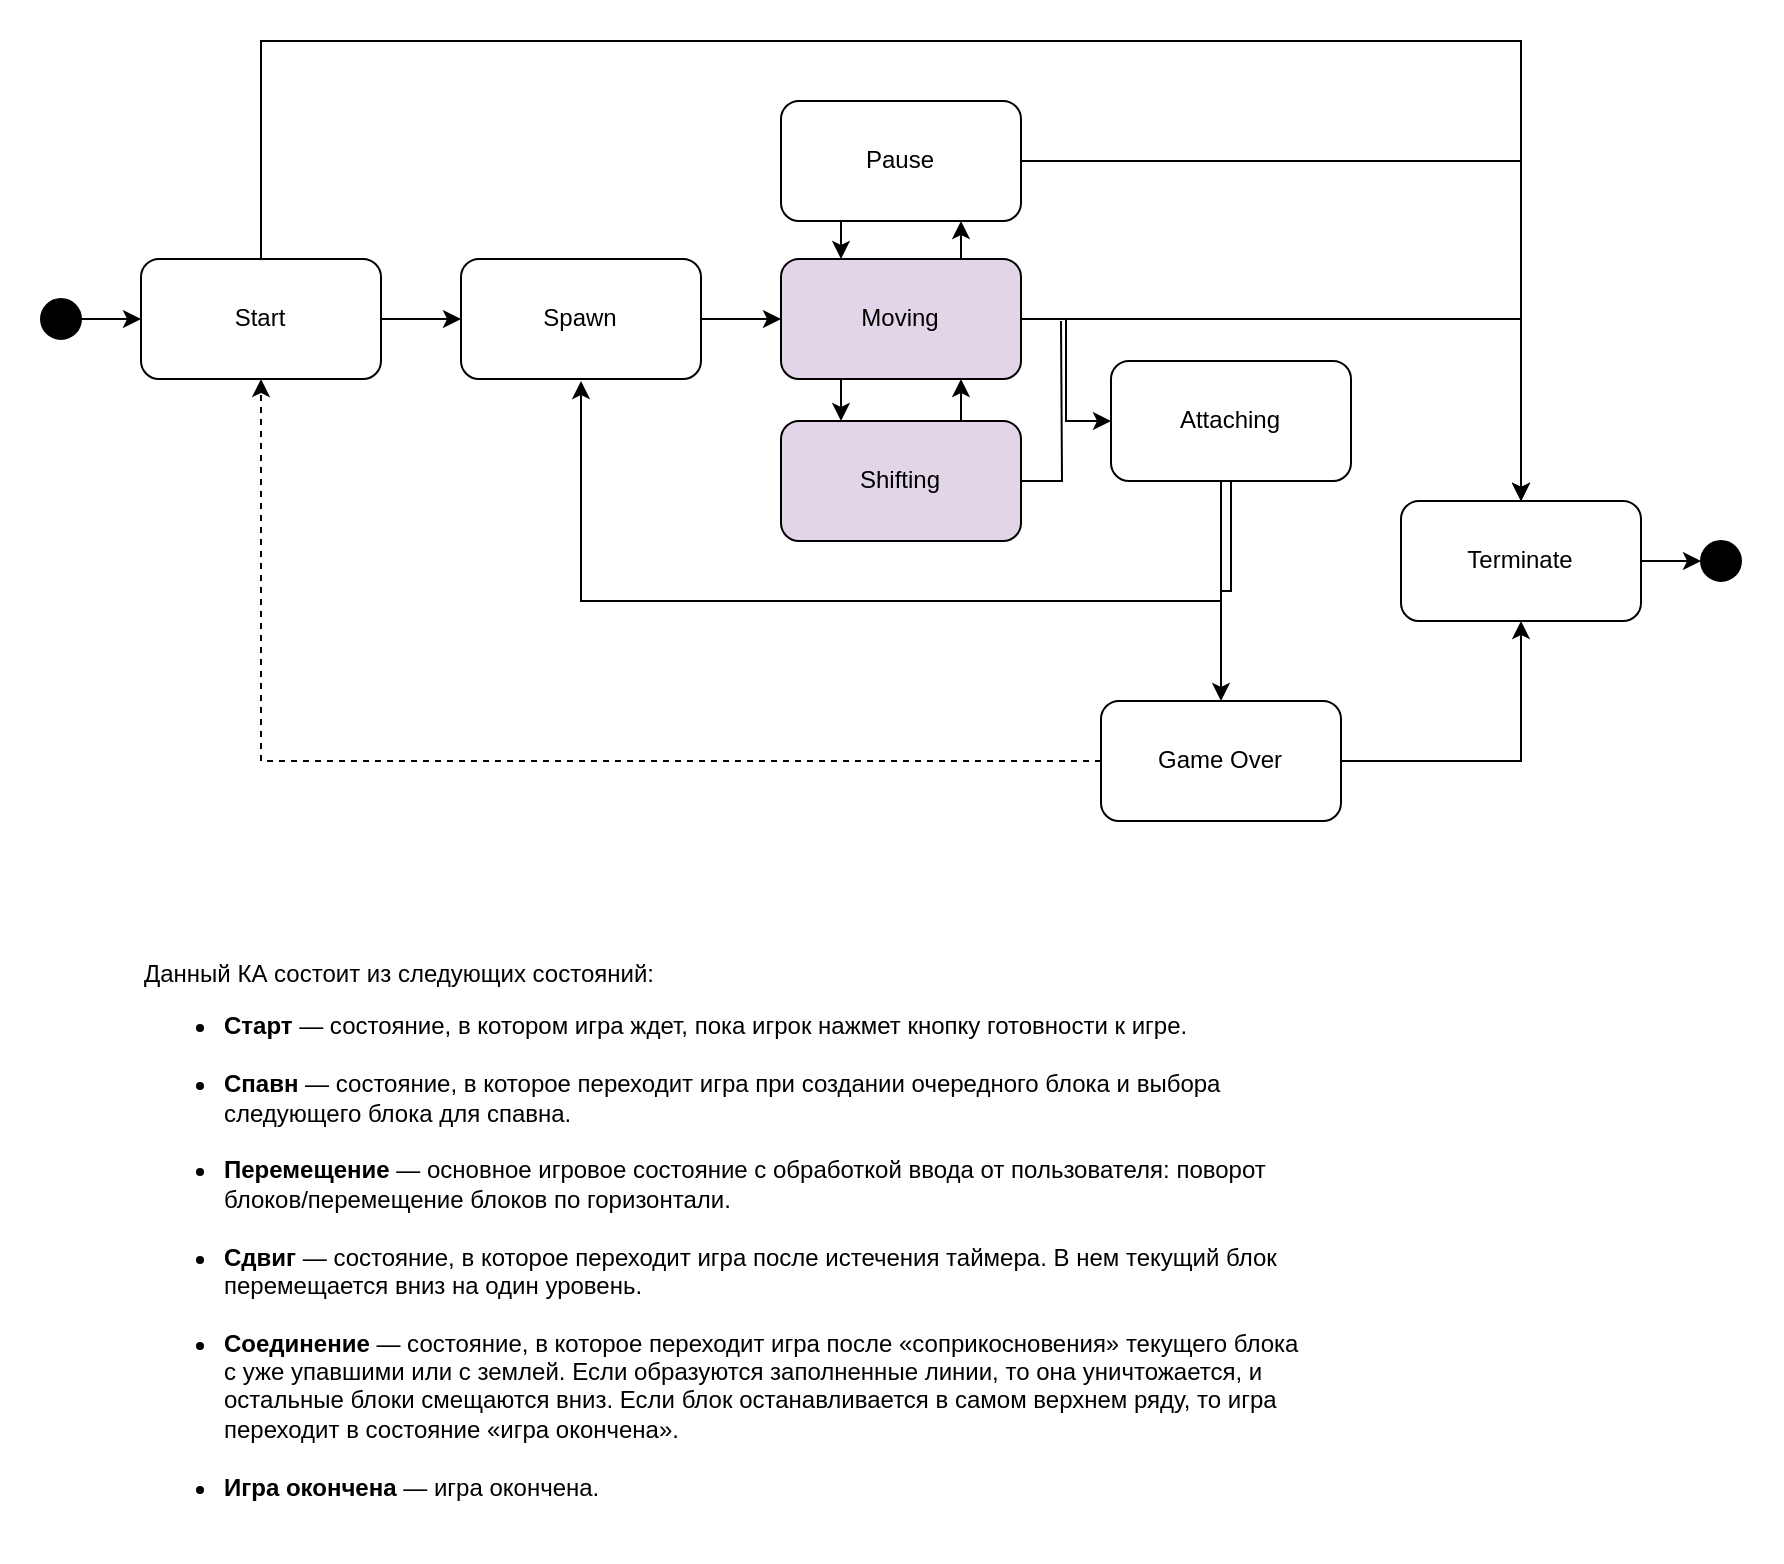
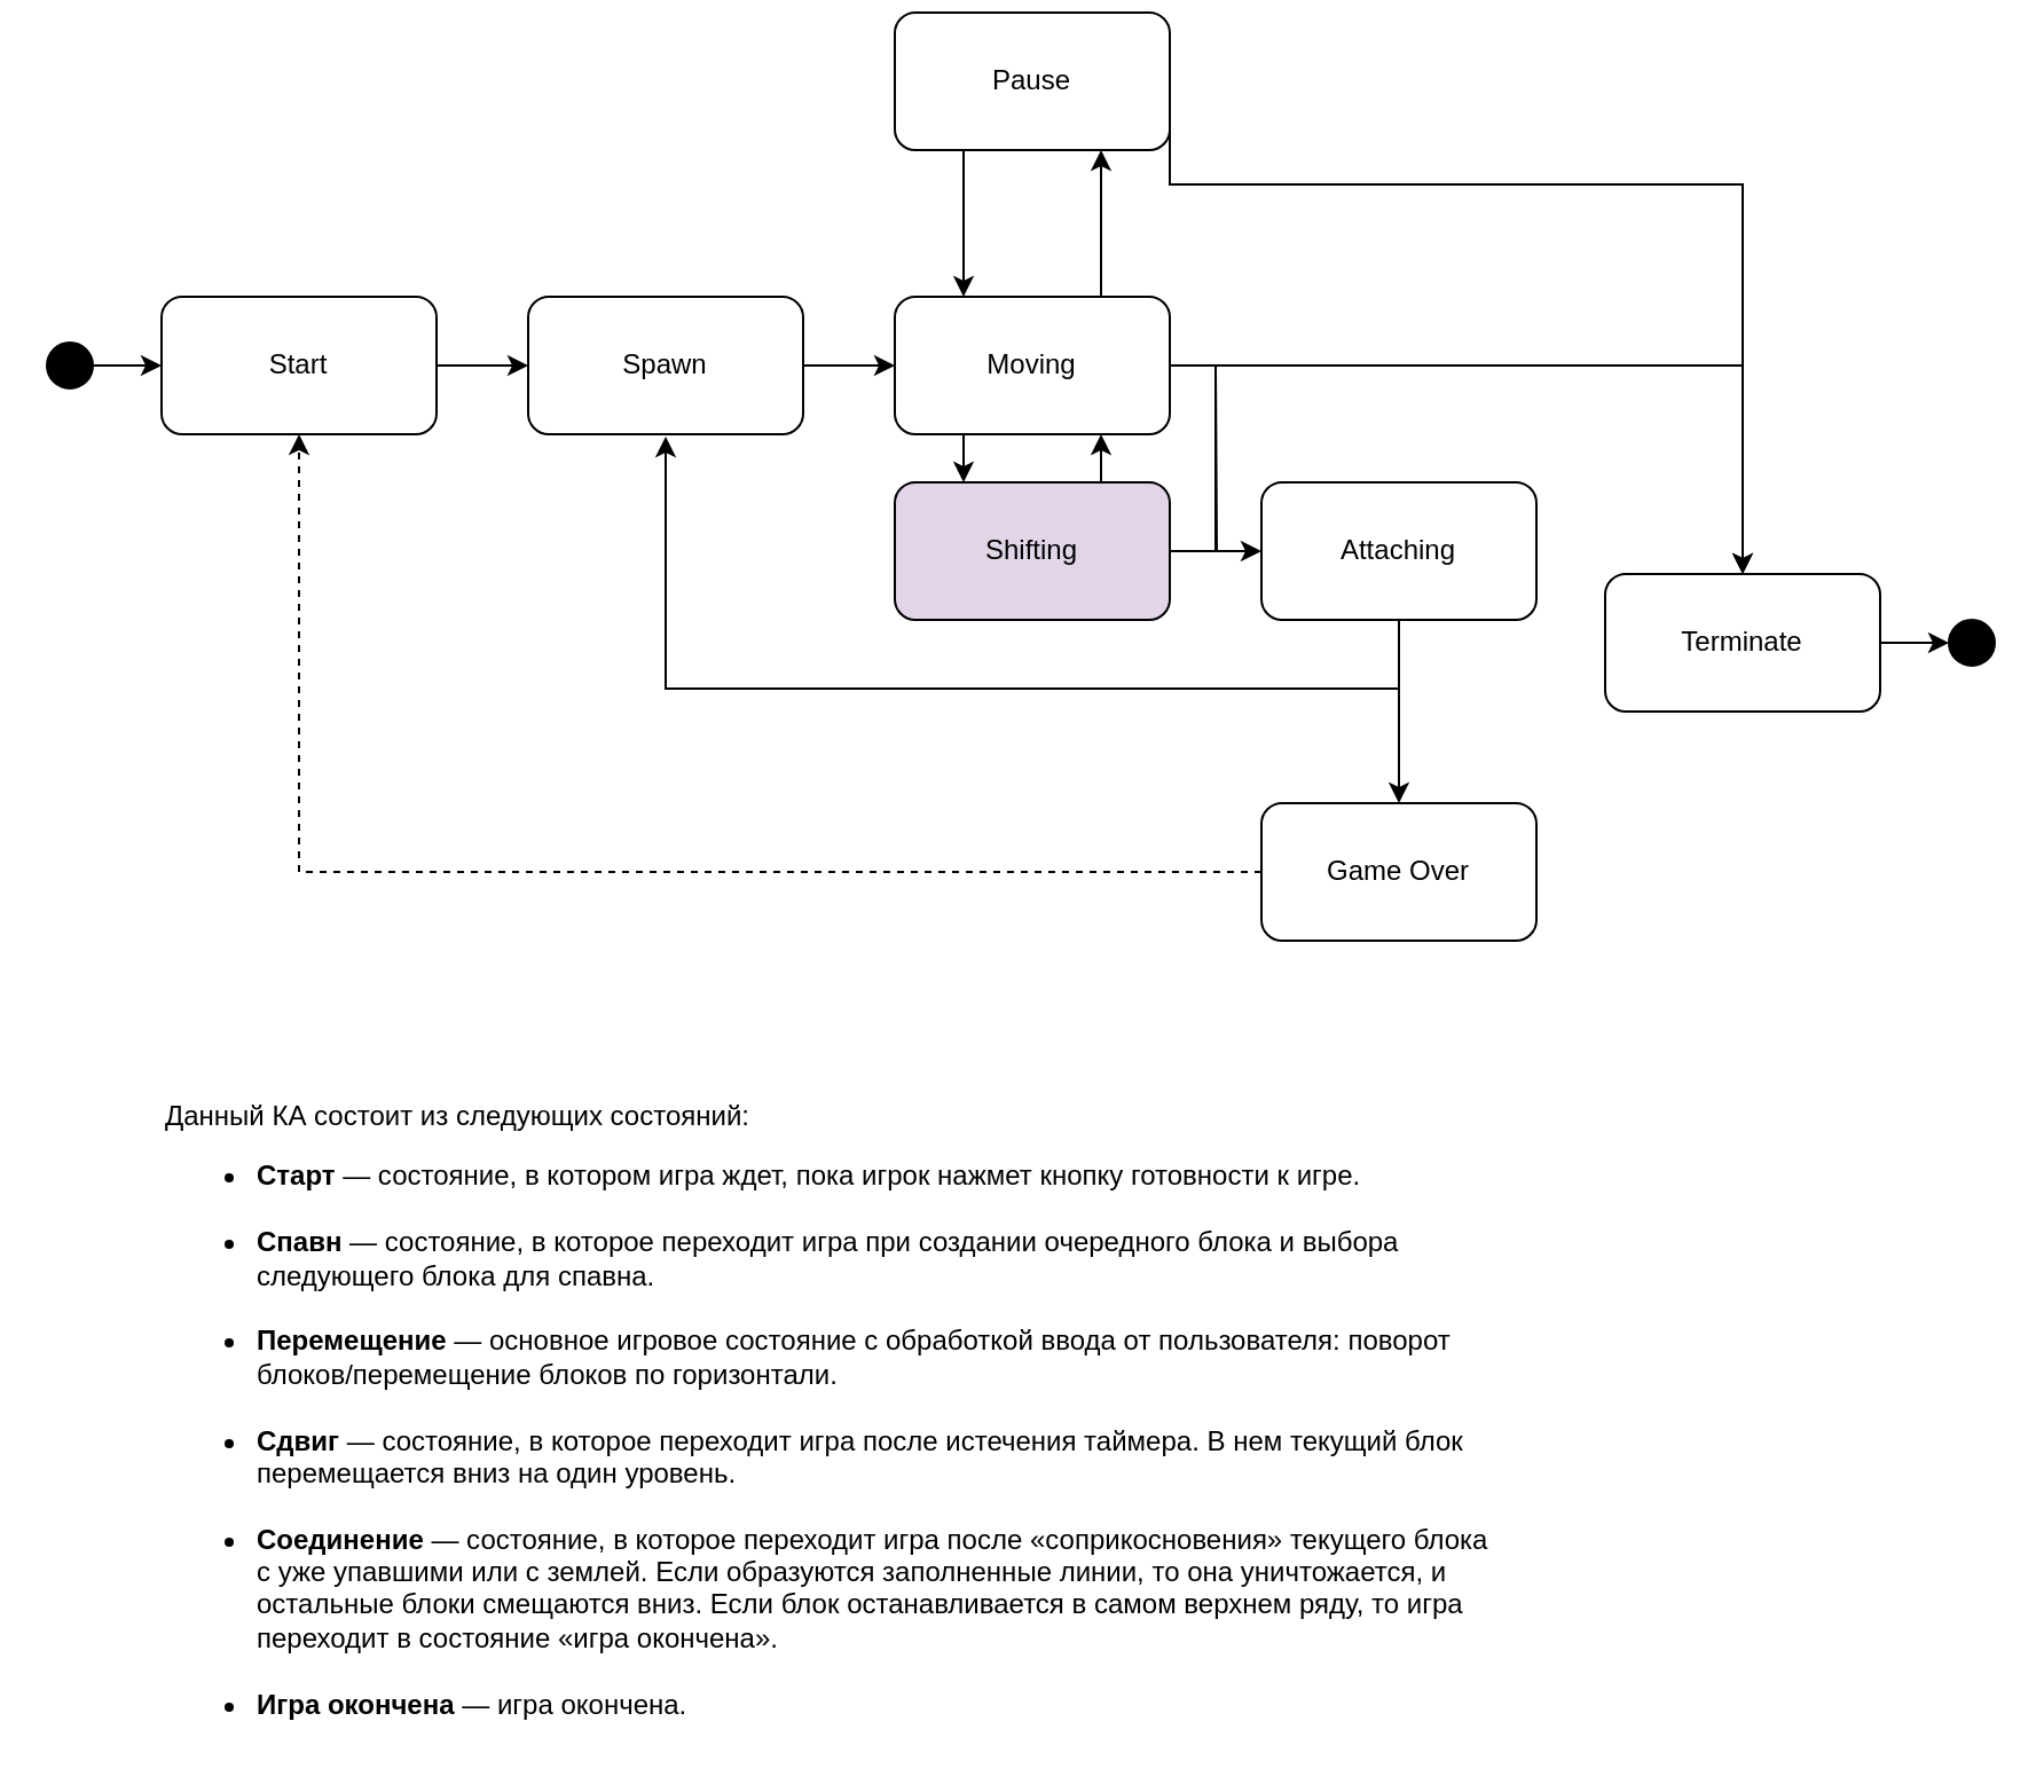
  <mxCell id="0" />
  <mxCell id="1" parent="0" />
  <mxCell id="2" style="edgeStyle=orthogonalEdgeStyle;rounded=0;orthogonalLoop=1;jettySize=auto;html=1;exitX=1;exitY=0.5;exitDx=0;exitDy=0;entryX=0;entryY=0.5;entryDx=0;entryDy=0;" edge="1" parent="1" source="4" target="6"><mxGeometry relative="1" as="geometry" /></mxCell>
- <mxCell id="3" style="edgeStyle=orthogonalEdgeStyle;rounded=0;orthogonalLoop=1;jettySize=auto;html=1;exitX=0.5;exitY=0;exitDx=0;exitDy=0;entryX=0.5;entryY=0;entryDx=0;entryDy=0;" edge="1" parent="1" source="4" target="23"><mxGeometry relative="1" as="geometry"><Array as="points"><mxPoint x="130" y="20" /><mxPoint x="760" y="20" /></Array></mxGeometry></mxCell>
  <mxCell id="4" value="Start" style="rounded=1;whiteSpace=wrap;html=1;" vertex="1" parent="1"><mxGeometry x="70" y="129" width="120" height="60" as="geometry" /></mxCell>
  <mxCell id="5" style="edgeStyle=orthogonalEdgeStyle;rounded=0;orthogonalLoop=1;jettySize=auto;html=1;exitX=1;exitY=0.5;exitDx=0;exitDy=0;entryX=0;entryY=0.5;entryDx=0;entryDy=0;" edge="1" parent="1" source="6" target="11"><mxGeometry relative="1" as="geometry" /></mxCell>
  <mxCell id="6" value="Spawn" style="rounded=1;whiteSpace=wrap;html=1;" vertex="1" parent="1"><mxGeometry x="230" y="129" width="120" height="60" as="geometry" /></mxCell>
  <mxCell id="7" style="edgeStyle=orthogonalEdgeStyle;rounded=0;orthogonalLoop=1;jettySize=auto;html=1;exitX=0.25;exitY=1;exitDx=0;exitDy=0;entryX=0.25;entryY=0;entryDx=0;entryDy=0;" edge="1" parent="1" source="11" target="14"><mxGeometry relative="1" as="geometry" /></mxCell>
  <mxCell id="8" style="edgeStyle=orthogonalEdgeStyle;rounded=0;orthogonalLoop=1;jettySize=auto;html=1;exitX=1;exitY=0.5;exitDx=0;exitDy=0;entryX=0;entryY=0.5;entryDx=0;entryDy=0;" edge="1" parent="1" source="11" target="17"><mxGeometry relative="1" as="geometry" /></mxCell>
  <mxCell id="9" style="edgeStyle=orthogonalEdgeStyle;rounded=0;orthogonalLoop=1;jettySize=auto;html=1;exitX=0.75;exitY=0;exitDx=0;exitDy=0;entryX=0.75;entryY=1;entryDx=0;entryDy=0;" edge="1" parent="1" source="11" target="26"><mxGeometry relative="1" as="geometry" /></mxCell>
  <mxCell id="10" style="edgeStyle=orthogonalEdgeStyle;rounded=0;orthogonalLoop=1;jettySize=auto;html=1;exitX=1;exitY=0.5;exitDx=0;exitDy=0;" edge="1" parent="1" source="11" target="23"><mxGeometry relative="1" as="geometry" /></mxCell>
- <mxCell id="11" value="Moving" style="rounded=1;whiteSpace=wrap;html=1;fillColor=#e1d5e7;" vertex="1" parent="1"><mxGeometry x="390" y="129" width="120" height="60" as="geometry" /></mxCell>
+ <mxCell id="11" value="Moving" style="rounded=1;whiteSpace=wrap;html=1;" vertex="1" parent="1"><mxGeometry x="390" y="129" width="120" height="60" as="geometry" /></mxCell>
  <mxCell id="12" style="edgeStyle=orthogonalEdgeStyle;rounded=0;orthogonalLoop=1;jettySize=auto;html=1;exitX=0.75;exitY=0;exitDx=0;exitDy=0;entryX=0.75;entryY=1;entryDx=0;entryDy=0;" edge="1" parent="1" source="14" target="11"><mxGeometry relative="1" as="geometry" /></mxCell>
  <mxCell id="13" style="edgeStyle=orthogonalEdgeStyle;rounded=0;orthogonalLoop=1;jettySize=auto;html=1;exitX=1;exitY=0.5;exitDx=0;exitDy=0;endArrow=none;endFill=0;" edge="1" parent="1" source="14"><mxGeometry relative="1" as="geometry"><mxPoint x="530" y="160" as="targetPoint" /></mxGeometry></mxCell>
  <mxCell id="14" value="Shifting" style="rounded=1;whiteSpace=wrap;html=1;fillColor=#e1d5e7;" vertex="1" parent="1"><mxGeometry x="390" y="210" width="120" height="60" as="geometry" /></mxCell>
  <mxCell id="15" style="edgeStyle=orthogonalEdgeStyle;rounded=0;orthogonalLoop=1;jettySize=auto;html=1;exitX=0.5;exitY=0;exitDx=0;exitDy=0;" edge="1" parent="1" source="17"><mxGeometry relative="1" as="geometry"><mxPoint x="290" y="190" as="targetPoint" /><Array as="points"><mxPoint x="610" y="300" /><mxPoint x="290" y="300" /></Array></mxGeometry></mxCell>
  <mxCell id="16" style="edgeStyle=orthogonalEdgeStyle;rounded=0;orthogonalLoop=1;jettySize=auto;html=1;exitX=0.5;exitY=1;exitDx=0;exitDy=0;" edge="1" parent="1" source="17" target="20"><mxGeometry relative="1" as="geometry" /></mxCell>
- <mxCell id="17" value="Attaching" style="rounded=1;whiteSpace=wrap;html=1;" vertex="1" parent="1"><mxGeometry x="555" y="180" width="120" height="60" as="geometry" /></mxCell>
+ <mxCell id="17" value="Attaching" style="rounded=1;whiteSpace=wrap;html=1;" vertex="1" parent="1"><mxGeometry x="550" y="210" width="120" height="60" as="geometry" /></mxCell>
  <mxCell id="18" style="edgeStyle=orthogonalEdgeStyle;rounded=0;orthogonalLoop=1;jettySize=auto;html=1;exitX=0;exitY=0.5;exitDx=0;exitDy=0;entryX=0.5;entryY=1;entryDx=0;entryDy=0;dashed=1;" edge="1" parent="1" source="20" target="4"><mxGeometry relative="1" as="geometry" /></mxCell>
- <mxCell id="19" style="edgeStyle=orthogonalEdgeStyle;rounded=0;orthogonalLoop=1;jettySize=auto;html=1;exitX=1;exitY=0.5;exitDx=0;exitDy=0;entryX=0.5;entryY=1;entryDx=0;entryDy=0;" edge="1" parent="1" source="20" target="23"><mxGeometry relative="1" as="geometry" /></mxCell>
  <mxCell id="20" value="Game Over" style="rounded=1;whiteSpace=wrap;html=1;" vertex="1" parent="1"><mxGeometry x="550" y="350" width="120" height="60" as="geometry" /></mxCell>
  <mxCell id="21" value="&lt;p dir=&quot;auto&quot; data-sourcepos=&quot;89:1-89:76&quot;&gt;Данный КА состоит из следующих состояний:&lt;/p&gt;&lt;ul dir=&quot;auto&quot; data-sourcepos=&quot;91:1-97:0&quot;&gt;&lt;li data-sourcepos=&quot;91:1-91:153&quot;&gt;&lt;b&gt;Старт&lt;/b&gt; — состояние, в котором игра ждет, пока игрок нажмет кнопку готовности к игре.&lt;/li&gt;&lt;br&gt;&lt;li data-sourcepos=&quot;92:1-92:207&quot;&gt;&lt;b&gt;Спавн&lt;/b&gt; — состояние, в которое переходит игра при создании очередного блока и выбора следующего блока для спавна.&lt;/li&gt;&lt;br&gt;&lt;li data-sourcepos=&quot;93:1-93:238&quot;&gt;&lt;b&gt;Перемещение&lt;/b&gt; — основное игровое состояние с обработкой ввода от пользователя: поворот блоков/перемещение блоков по горизонтали.&lt;/li&gt;&lt;br&gt;&lt;li data-sourcepos=&quot;94:1-94:226&quot;&gt;&lt;b&gt;Сдвиг&lt;/b&gt; — состояние, в которое переходит игра после истечения таймера. В нем текущий блок перемещается вниз на один уровень.&lt;/li&gt;&lt;br&gt;&lt;li data-sourcepos=&quot;95:1-95:556&quot;&gt;&lt;b&gt;Соединение&lt;/b&gt; — состояние, в которое переходит игра после «соприкосновения» текущего блока с уже упавшими или с землей. Если образуются заполненные линии, то она уничтожается, и остальные блоки смещаются вниз. Если блок останавливается в самом верхнем ряду, то игра переходит в состояние «игра окончена».&lt;/li&gt;&lt;br&gt;&lt;li data-sourcepos=&quot;96:1-97:0&quot;&gt;&lt;b&gt;Игра окончена&lt;/b&gt; — игра окончена.&lt;/li&gt;&lt;/ul&gt;" style="text;html=1;align=left;verticalAlign=middle;whiteSpace=wrap;rounded=0;" vertex="1" parent="1"><mxGeometry x="70" y="470" width="580" height="290" as="geometry" /></mxCell>
  <mxCell id="22" style="edgeStyle=orthogonalEdgeStyle;rounded=0;orthogonalLoop=1;jettySize=auto;html=1;exitX=1;exitY=0.5;exitDx=0;exitDy=0;entryX=0;entryY=0.5;entryDx=0;entryDy=0;" edge="1" parent="1" source="23" target="29"><mxGeometry relative="1" as="geometry" /></mxCell>
  <mxCell id="23" value="Terminate" style="rounded=1;whiteSpace=wrap;html=1;" vertex="1" parent="1"><mxGeometry x="700" y="250" width="120" height="60" as="geometry" /></mxCell>
  <mxCell id="24" style="edgeStyle=orthogonalEdgeStyle;rounded=0;orthogonalLoop=1;jettySize=auto;html=1;exitX=0.25;exitY=1;exitDx=0;exitDy=0;entryX=0.25;entryY=0;entryDx=0;entryDy=0;" edge="1" parent="1" source="26" target="11"><mxGeometry relative="1" as="geometry" /></mxCell>
  <mxCell id="25" style="edgeStyle=orthogonalEdgeStyle;rounded=0;orthogonalLoop=1;jettySize=auto;html=1;exitX=1;exitY=0.5;exitDx=0;exitDy=0;" edge="1" parent="1" source="26" target="23"><mxGeometry relative="1" as="geometry"><Array as="points"><mxPoint x="760" y="80" /></Array></mxGeometry></mxCell>
- <mxCell id="26" value="Pause" style="rounded=1;whiteSpace=wrap;html=1;" vertex="1" parent="1"><mxGeometry x="390" y="50" width="120" height="60" as="geometry" /></mxCell>
+ <mxCell id="26" value="Pause" style="rounded=1;whiteSpace=wrap;html=1;" vertex="1" parent="1"><mxGeometry x="390" y="5" width="120" height="60" as="geometry" /></mxCell>
  <mxCell id="27" style="edgeStyle=orthogonalEdgeStyle;rounded=0;orthogonalLoop=1;jettySize=auto;html=1;exitX=1;exitY=0.5;exitDx=0;exitDy=0;entryX=0;entryY=0.5;entryDx=0;entryDy=0;" edge="1" parent="1" source="28" target="4"><mxGeometry relative="1" as="geometry" /></mxCell>
  <mxCell id="28" value="" style="ellipse;whiteSpace=wrap;html=1;aspect=fixed;fillColor=#000000;" vertex="1" parent="1"><mxGeometry x="20" y="149" width="20" height="20" as="geometry" /></mxCell>
  <mxCell id="29" value="" style="ellipse;whiteSpace=wrap;html=1;aspect=fixed;fillColor=#000000;" vertex="1" parent="1"><mxGeometry x="850" y="270" width="20" height="20" as="geometry" /></mxCell>
